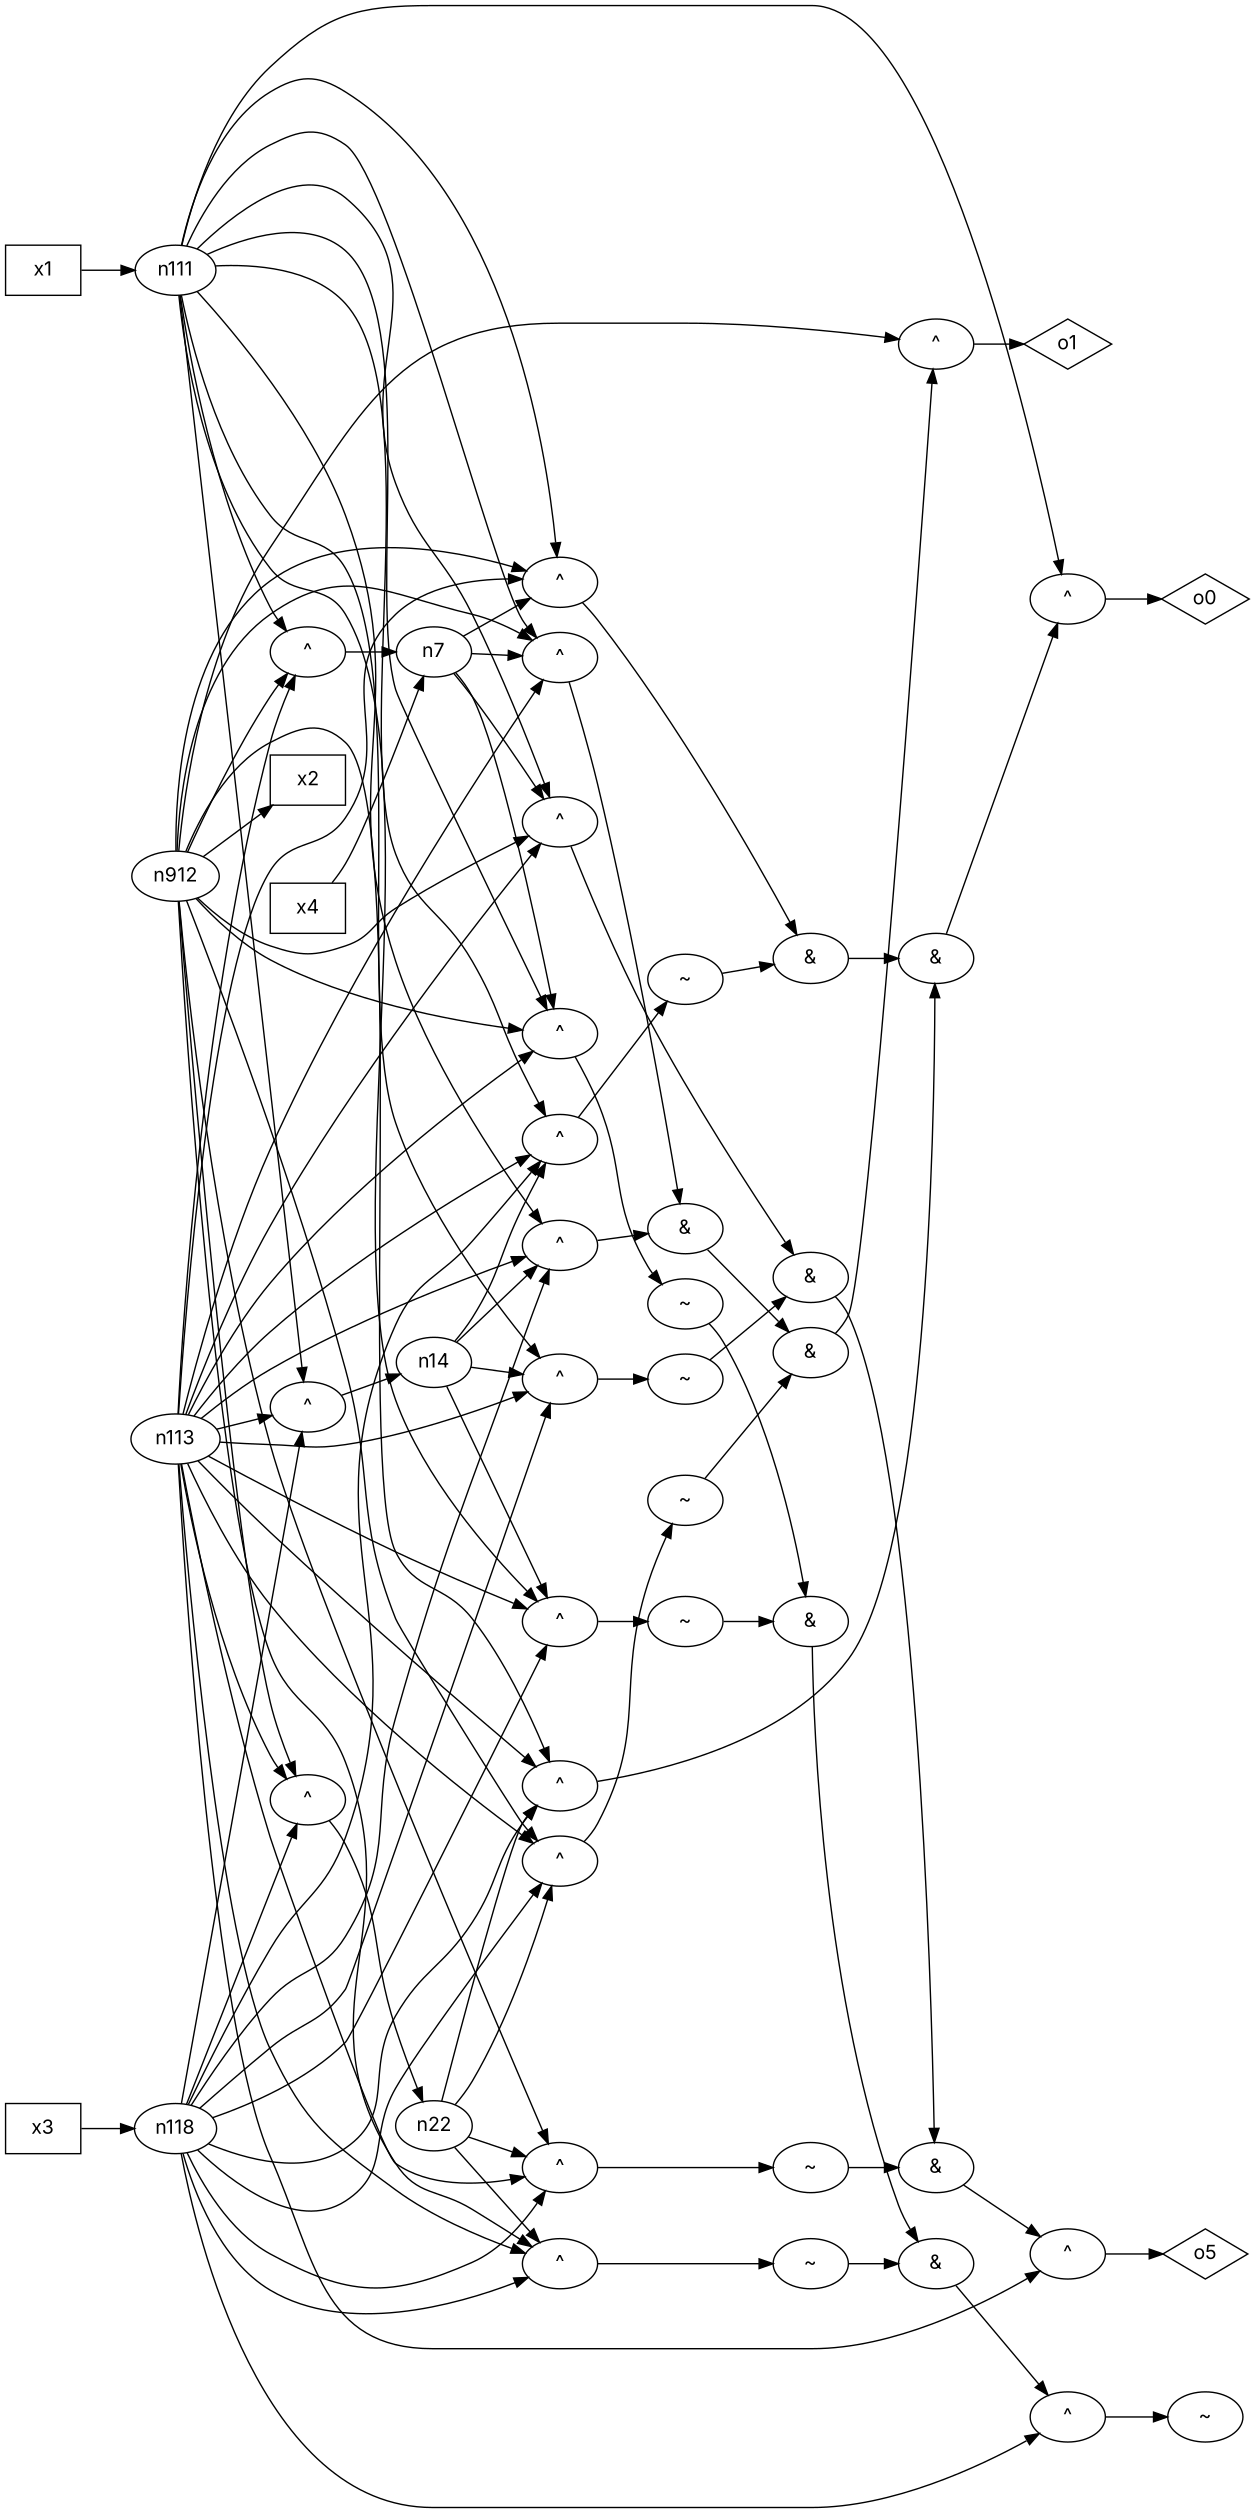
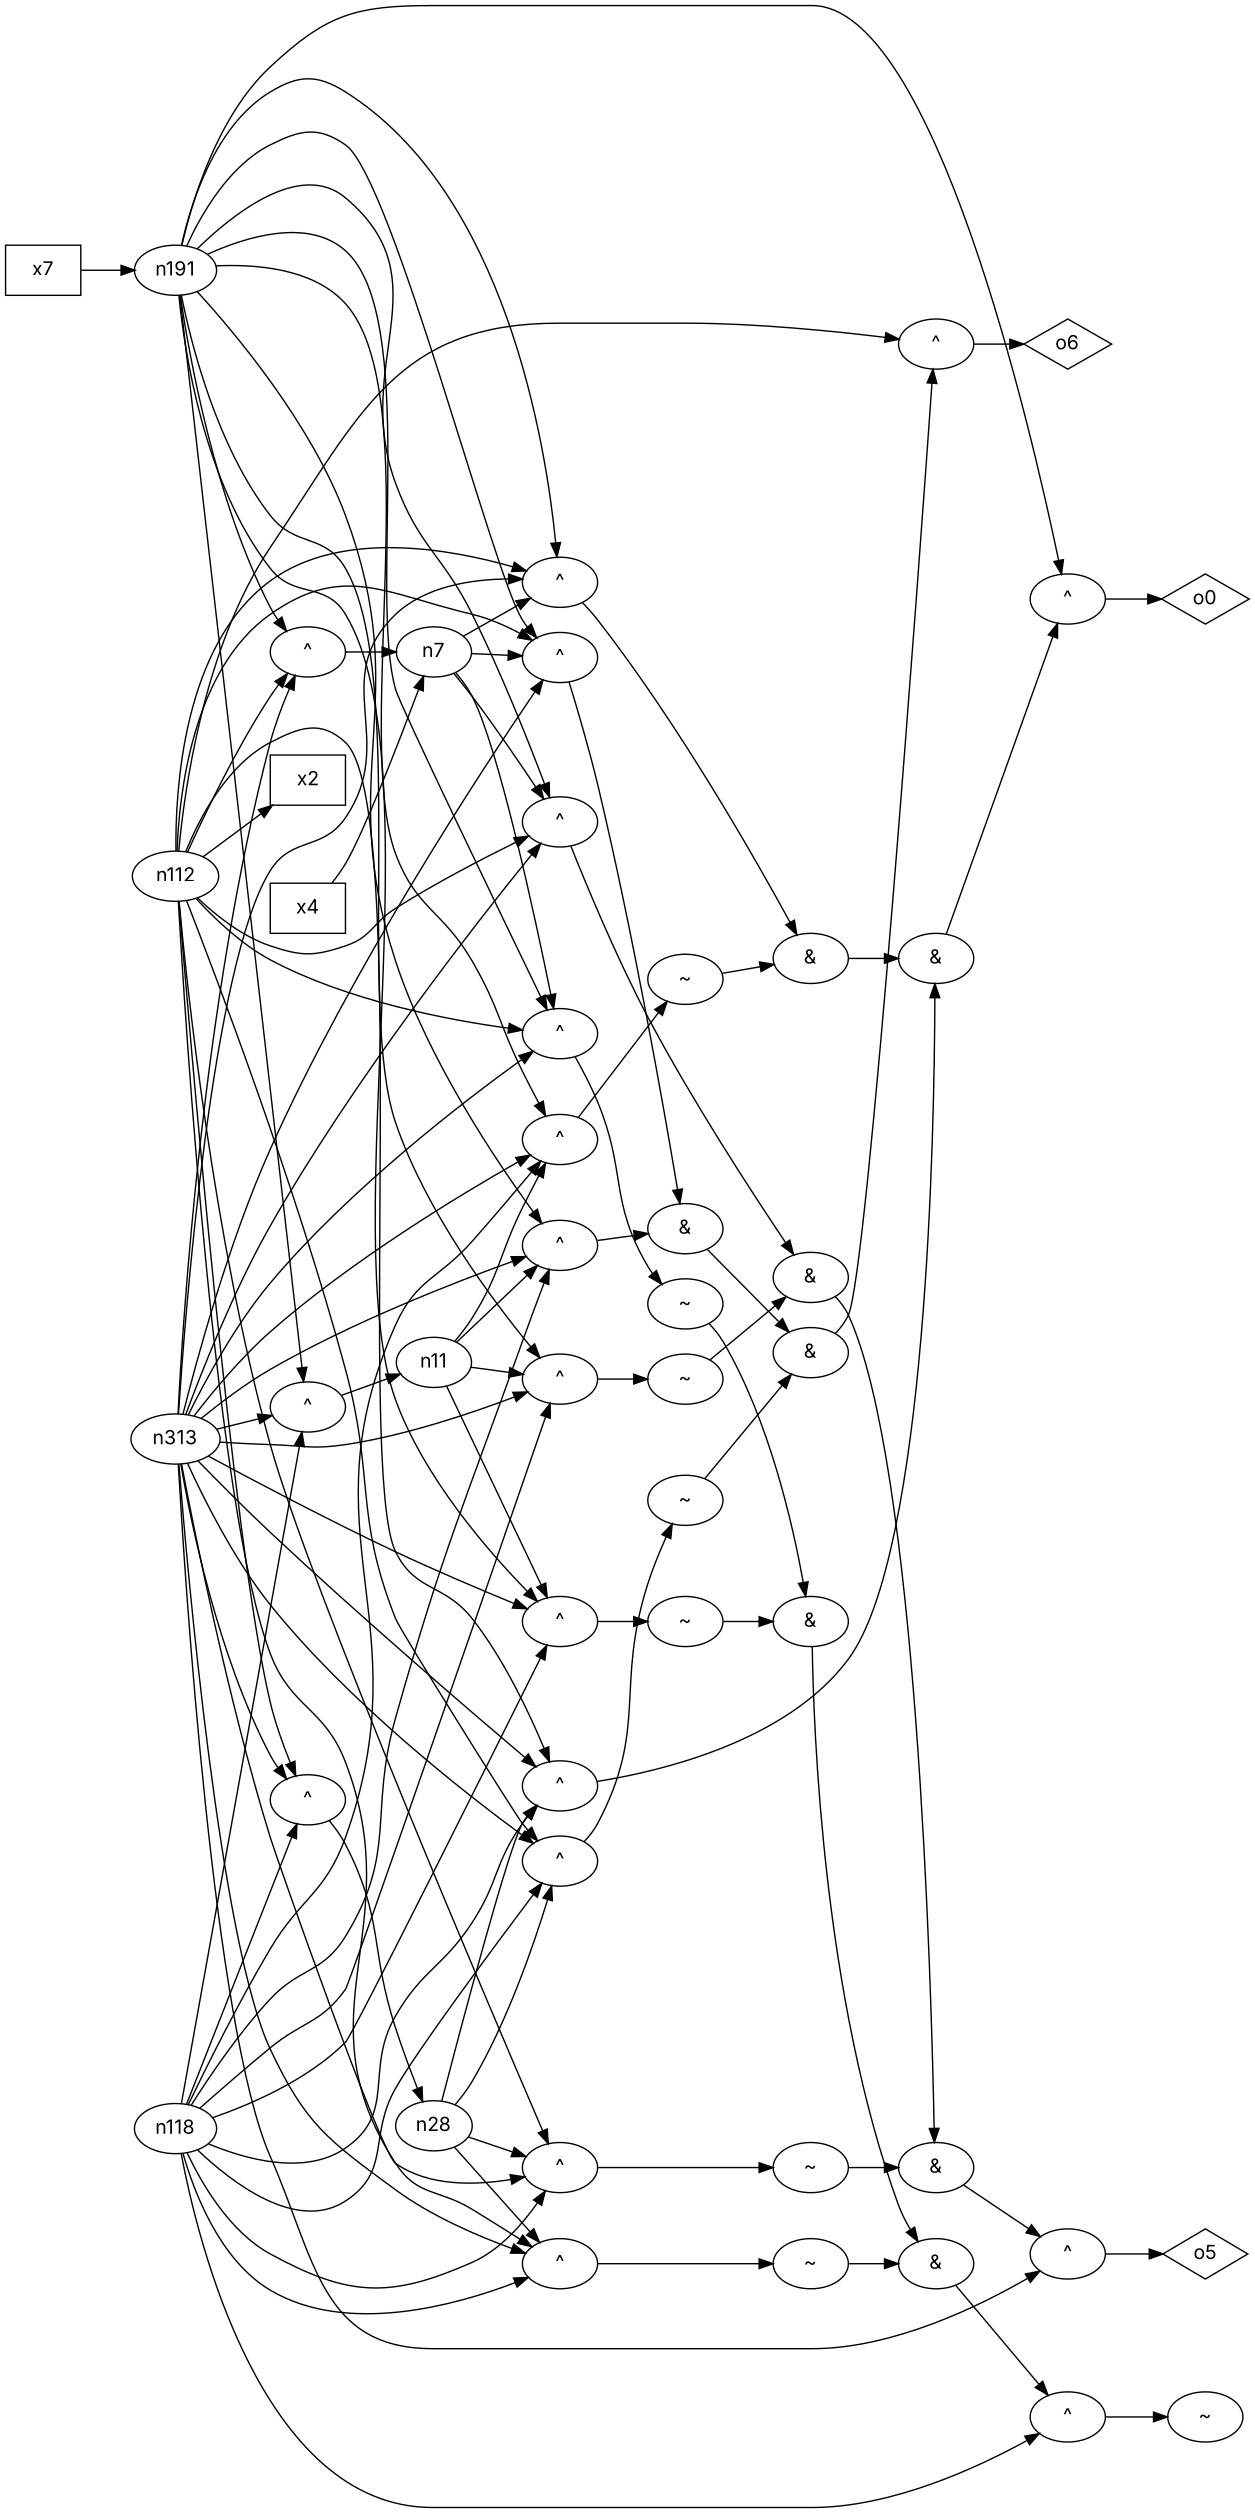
  digraph {
    fontname=Inter
    rankdir=LR
    node [fontname=Inter]
    edge [fontname=Inter]
    n0 [label=o0 shape=diamond]
    n1 [label="^"]
    n2 [label="&"]
    n3 [label="&"]
    n4 [label="^"]
    n7
    n31 [label="^"]
    n59 [label="^"]
    n85 [label="^"]
    n30 [label="&"]
    n58 [label="~"]
    n84 [label="&"]
    n11 [label="^"]
    n5 [label="~"]
-   n14
+   n14 [label=n11]
    n39 [label="^"]
    n66 [label="^"]
    n92 [label="^"]
    n12 [label="~"]
    n18 [label="~"]
    n19 [label="^"]
-   n22
+   n22 [label=n28]
    n46 [label="^"]
    n73 [label="^"]
    n99 [label="^"]
    n6 [label="~"]
    n17 [label="~"]
    n13 [label="~"]
-   n27 [label=o1 shape=diamond]
+   n27 [label=o6 shape=diamond]
    n28 [label="^"]
    n29 [label="&"]
    n55 [label="^"]
    n15 [label="~"]
    n56 [label="&"]
    n57 [label="&"]
    n81 [label=o5 shape=diamond]
    n82 [label="^"]
    n83 [label="&"]
    n109 [label="^"]
-   n111
+   n111 [label=n191]
    n115 [label="^"]
-   n112 [label=n912]
+   n112
    n124 [label="^"]
    n126 [label=x2 shape=box]
-   n113
+   n113 [label=n313]
    n118
-   n117 [label=x1 shape=box]
+   n117 [label=x7 shape=box]
    n119 [label=x4 shape=box]
-   n122 [label=x3 shape=box]
    n1 -> n0
    n2 -> n1
    n3 -> n2
    n4 -> n3
    n7 -> n4
    n7 -> n31
    n7 -> n59
    n7 -> n85
    n31 -> n30
    n59 -> n58
    n85 -> n84
    n30 -> n29
    n58 -> n57
    n84 -> n83
    n11 -> n5
    n5 -> n3
    n14 -> n11
    n14 -> n39
    n14 -> n66
    n14 -> n92
    n39 -> n30
    n66 -> n12
    n92 -> n18
    n12 -> n57
    n18 -> n84
    n19 -> n2
    n22 -> n19
    n22 -> n46
    n22 -> n73
    n22 -> n99
    n46 -> n6
    n73 -> n17
    n99 -> n13
    n6 -> n29
    n17 -> n56
    n13 -> n83
    n28 -> n27
    n29 -> n28
    n55 -> n15
    n56 -> n55
    n57 -> n56
    n82 -> n81
    n83 -> n82
    n109 -> n7
    n111 -> n1
    n111 -> n4
    n111 -> n31
    n111 -> n59
    n111 -> n85
    n111 -> n11
    n111 -> n39
    n111 -> n66
    n111 -> n92
    n111 -> n109
    n111 -> n115
    n115 -> n14
    n112 -> n4
    n112 -> n31
    n112 -> n59
    n112 -> n85
    n112 -> n19
    n112 -> n46
    n112 -> n73
    n112 -> n99
    n112 -> n28
    n112 -> n109
    n112 -> n124
    n112 -> n126
    n124 -> n22
    n113 -> n4
    n113 -> n31
    n113 -> n59
    n113 -> n85
    n113 -> n11
    n113 -> n39
    n113 -> n66
    n113 -> n92
    n113 -> n19
    n113 -> n46
    n113 -> n73
    n113 -> n99
    n113 -> n82
    n113 -> n109
    n113 -> n115
    n113 -> n124
    n118 -> n11
    n118 -> n39
    n118 -> n66
    n118 -> n92
    n118 -> n19
    n118 -> n46
    n118 -> n73
    n118 -> n99
    n118 -> n55
    n118 -> n115
    n118 -> n124
    n117 -> n111
    n119 -> n7
-   n122 -> n118
  }
